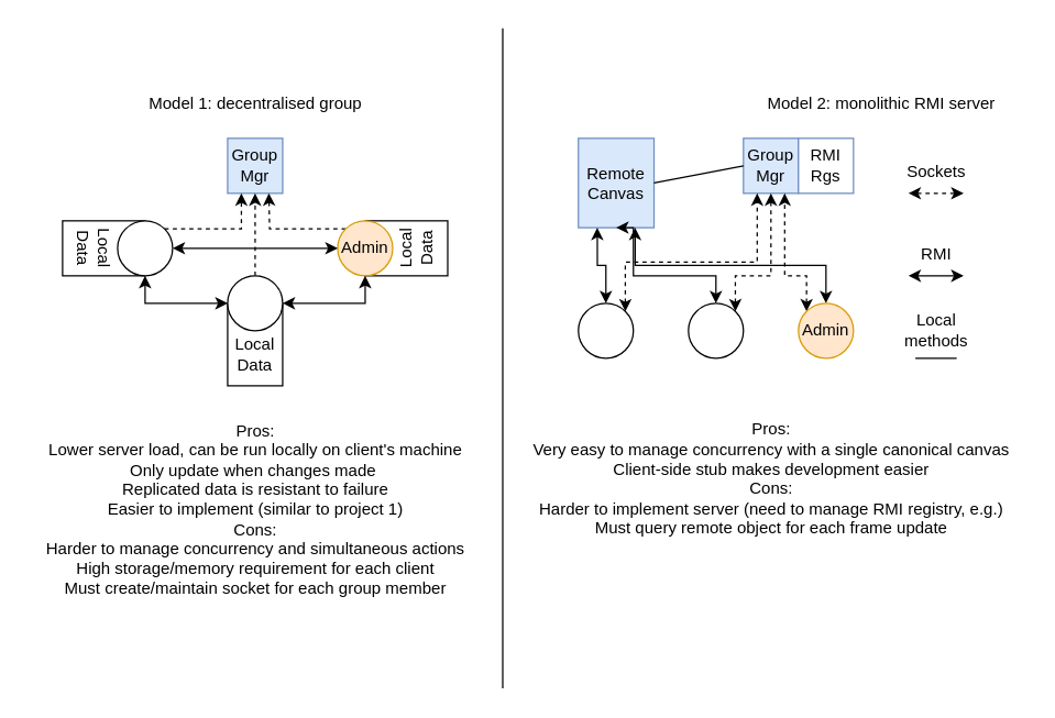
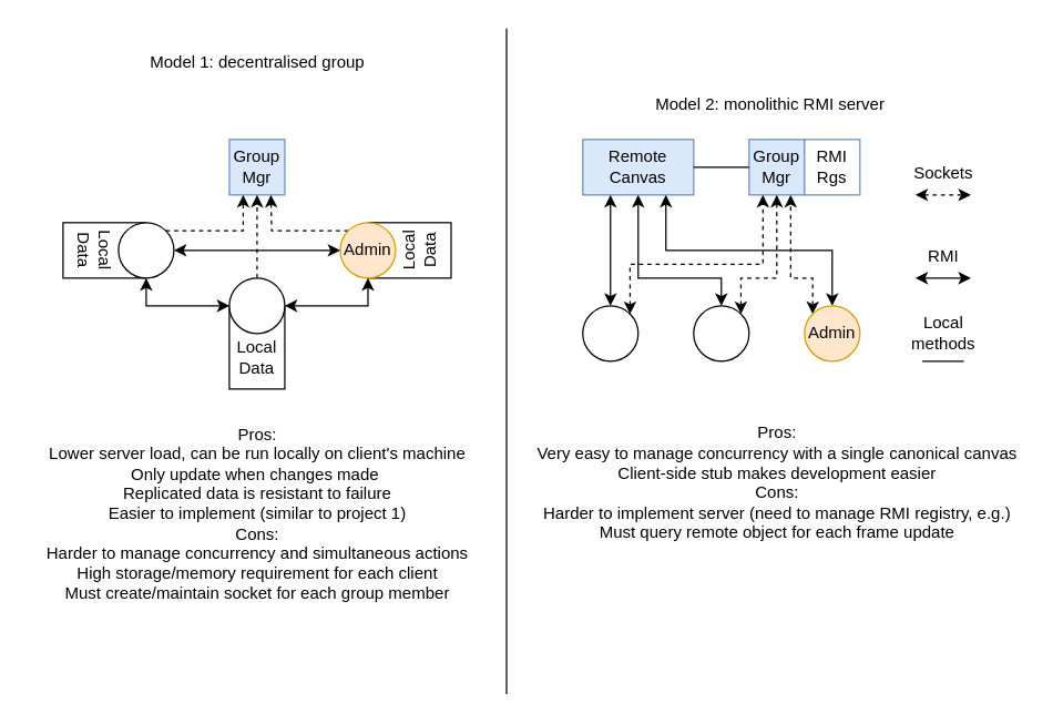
  <mxCell id="0" />
  <mxCell id="1" parent="0" />
  <mxCell id="2" value="&lt;br&gt;Local&lt;br&gt;Data" style="rounded=0;whiteSpace=wrap;html=1;rotation=90;" vertex="1" parent="1"><mxGeometry x="55" y="150" width="40" height="60" as="geometry" /></mxCell>
  <mxCell id="3" value="&lt;br&gt;Local&lt;br&gt;Data" style="rounded=0;whiteSpace=wrap;html=1;rotation=-90;" vertex="1" parent="1"><mxGeometry x="275" y="150" width="40" height="60" as="geometry" /></mxCell>
  <mxCell id="4" value="&lt;br&gt;Local&lt;br&gt;Data" style="rounded=0;whiteSpace=wrap;html=1;" vertex="1" parent="1"><mxGeometry x="165" y="220" width="40" height="60" as="geometry" /></mxCell>
  <mxCell id="5" value="Group&lt;br&gt;Mgr" style="whiteSpace=wrap;html=1;aspect=fixed;fillColor=#dae8fc;strokeColor=#6c8ebf;" vertex="1" parent="1"><mxGeometry x="165" y="100" width="40" height="40" as="geometry" /></mxCell>
  <mxCell id="6" style="edgeStyle=orthogonalEdgeStyle;rounded=0;orthogonalLoop=1;jettySize=auto;html=1;exitX=0;exitY=0;exitDx=0;exitDy=0;dashed=1;" edge="1" parent="1" source="7"><mxGeometry relative="1" as="geometry"><mxPoint x="195" y="140" as="targetPoint" /></mxGeometry></mxCell>
  <mxCell id="7" value="Admin" style="ellipse;whiteSpace=wrap;html=1;aspect=fixed;fillColor=#ffe6cc;strokeColor=#d79b00;" vertex="1" parent="1"><mxGeometry x="245" y="160" width="40" height="40" as="geometry" /></mxCell>
  <mxCell id="8" style="edgeStyle=orthogonalEdgeStyle;rounded=0;orthogonalLoop=1;jettySize=auto;html=1;exitX=0.5;exitY=0;exitDx=0;exitDy=0;entryX=0.5;entryY=1;entryDx=0;entryDy=0;dashed=1;" edge="1" parent="1" source="11" target="5"><mxGeometry relative="1" as="geometry" /></mxCell>
  <mxCell id="9" style="edgeStyle=orthogonalEdgeStyle;rounded=0;orthogonalLoop=1;jettySize=auto;html=1;exitX=1;exitY=0.5;exitDx=0;exitDy=0;entryX=0.5;entryY=1;entryDx=0;entryDy=0;startArrow=classic;startFill=1;" edge="1" parent="1" source="11" target="7"><mxGeometry relative="1" as="geometry" /></mxCell>
  <mxCell id="10" style="edgeStyle=orthogonalEdgeStyle;rounded=0;orthogonalLoop=1;jettySize=auto;html=1;exitX=0;exitY=0.5;exitDx=0;exitDy=0;entryX=0.5;entryY=1;entryDx=0;entryDy=0;startArrow=classic;startFill=1;" edge="1" parent="1" source="11" target="14"><mxGeometry relative="1" as="geometry" /></mxCell>
  <mxCell id="11" value="" style="ellipse;whiteSpace=wrap;html=1;aspect=fixed;" vertex="1" parent="1"><mxGeometry x="165" y="200" width="40" height="40" as="geometry" /></mxCell>
  <mxCell id="12" style="edgeStyle=orthogonalEdgeStyle;rounded=0;orthogonalLoop=1;jettySize=auto;html=1;exitX=1;exitY=0;exitDx=0;exitDy=0;entryX=0.25;entryY=1;entryDx=0;entryDy=0;dashed=1;" edge="1" parent="1" source="14" target="5"><mxGeometry relative="1" as="geometry" /></mxCell>
  <mxCell id="13" style="edgeStyle=orthogonalEdgeStyle;rounded=0;orthogonalLoop=1;jettySize=auto;html=1;exitX=1;exitY=0.5;exitDx=0;exitDy=0;entryX=0;entryY=0.5;entryDx=0;entryDy=0;startArrow=classic;startFill=1;" edge="1" parent="1" source="14" target="7"><mxGeometry relative="1" as="geometry" /></mxCell>
  <mxCell id="14" value="" style="ellipse;whiteSpace=wrap;html=1;aspect=fixed;" vertex="1" parent="1"><mxGeometry y="160" width="40" height="40" as="geometry" x="85" /></mxCell>
- <mxCell id="15" value="Model 1: decentralised group" style="text;html=1;align=center;verticalAlign=middle;resizable=0;points=[];autosize=1;strokeColor=none;fillColor=none;" vertex="1" parent="1"><mxGeometry x="95" y="60" width="180" height="30" as="geometry" /></mxCell>
- <mxCell id="16" value="Model 2: monolithic RMI server" style="text;html=1;align=center;verticalAlign=middle;resizable=0;points=[];autosize=1;strokeColor=none;fillColor=none;" vertex="1" parent="1"><mxGeometry x="545" y="60" width="190" height="30" as="geometry" /></mxCell>
- <mxCell id="17" value="Remote&lt;br&gt;Canvas" style="rounded=0;whiteSpace=wrap;html=1;fillColor=#dae8fc;strokeColor=#6c8ebf;" vertex="1" parent="1"><mxGeometry x="420" y="100" width="55" height="65" as="geometry" /></mxCell>
+ <mxCell id="15" value="Model 1: decentralised group" style="text;html=1;align=center;verticalAlign=middle;resizable=0;points=[];autosize=1;strokeColor=none;fillColor=none;" vertex="1" parent="1"><mxGeometry x="95" y="30" width="180" height="30" as="geometry" /></mxCell>
+ <mxCell id="16" value="Model 2: monolithic RMI server" style="text;html=1;align=center;verticalAlign=middle;resizable=0;points=[];autosize=1;strokeColor=none;fillColor=none;" vertex="1" parent="1"><mxGeometry x="460" y="60" width="190" height="30" as="geometry" /></mxCell>
+ <mxCell id="17" value="Remote&lt;br&gt;Canvas" style="rounded=0;whiteSpace=wrap;html=1;fillColor=#dae8fc;strokeColor=#6c8ebf;" vertex="1" parent="1"><mxGeometry x="420" y="100" width="80" height="40" as="geometry" /></mxCell>
  <mxCell id="18" value="Group&lt;br&gt;Mgr" style="whiteSpace=wrap;html=1;aspect=fixed;fillColor=#dae8fc;strokeColor=#6c8ebf;" vertex="1" parent="1"><mxGeometry x="540" y="100" width="40" height="40" as="geometry" /></mxCell>
  <mxCell id="19" style="edgeStyle=orthogonalEdgeStyle;rounded=0;orthogonalLoop=1;jettySize=auto;html=1;exitX=0.5;exitY=0;exitDx=0;exitDy=0;entryX=0.25;entryY=1;entryDx=0;entryDy=0;startArrow=classic;startFill=1;" edge="1" parent="1" source="21" target="17"><mxGeometry relative="1" as="geometry" /></mxCell>
  <mxCell id="20" style="edgeStyle=orthogonalEdgeStyle;rounded=0;orthogonalLoop=1;jettySize=auto;html=1;exitX=1;exitY=0;exitDx=0;exitDy=0;entryX=0.25;entryY=1;entryDx=0;entryDy=0;startArrow=classic;startFill=1;dashed=1;" edge="1" parent="1" source="21" target="18"><mxGeometry relative="1" as="geometry"><Array as="points"><mxPoint x="454" y="190" /><mxPoint x="550" y="190" /></Array></mxGeometry></mxCell>
  <mxCell id="21" value="" style="ellipse;whiteSpace=wrap;html=1;aspect=fixed;" vertex="1" parent="1"><mxGeometry x="420" y="220" width="40" height="40" as="geometry" /></mxCell>
  <mxCell id="22" style="edgeStyle=orthogonalEdgeStyle;rounded=0;orthogonalLoop=1;jettySize=auto;html=1;exitX=0.5;exitY=0;exitDx=0;exitDy=0;entryX=0.5;entryY=1;entryDx=0;entryDy=0;startArrow=classic;startFill=1;" edge="1" parent="1" source="24" target="17"><mxGeometry relative="1" as="geometry"><Array as="points"><mxPoint x="520" y="200" /><mxPoint x="460" y="200" /></Array></mxGeometry></mxCell>
  <mxCell id="23" style="edgeStyle=orthogonalEdgeStyle;rounded=0;orthogonalLoop=1;jettySize=auto;html=1;exitX=1;exitY=0;exitDx=0;exitDy=0;entryX=0.5;entryY=1;entryDx=0;entryDy=0;dashed=1;startArrow=classic;startFill=1;" edge="1" parent="1" source="24" target="18"><mxGeometry relative="1" as="geometry"><Array as="points"><mxPoint x="534" y="200" /><mxPoint x="560" y="200" /></Array></mxGeometry></mxCell>
  <mxCell id="24" value="" style="ellipse;whiteSpace=wrap;html=1;aspect=fixed;" vertex="1" parent="1"><mxGeometry x="500" y="220" width="40" height="40" as="geometry" /></mxCell>
  <mxCell id="25" style="edgeStyle=orthogonalEdgeStyle;rounded=0;orthogonalLoop=1;jettySize=auto;html=1;exitX=0.5;exitY=0;exitDx=0;exitDy=0;entryX=0.75;entryY=1;entryDx=0;entryDy=0;startArrow=classic;startFill=1;" edge="1" parent="1" source="27" target="17"><mxGeometry relative="1" as="geometry" /></mxCell>
  <mxCell id="26" style="edgeStyle=orthogonalEdgeStyle;rounded=0;orthogonalLoop=1;jettySize=auto;html=1;exitX=0;exitY=0;exitDx=0;exitDy=0;entryX=0.75;entryY=1;entryDx=0;entryDy=0;dashed=1;startArrow=classic;startFill=1;" edge="1" parent="1" source="27" target="18"><mxGeometry relative="1" as="geometry"><Array as="points"><mxPoint x="586" y="200" /><mxPoint x="570" y="200" /></Array></mxGeometry></mxCell>
  <mxCell id="27" value="Admin" style="ellipse;whiteSpace=wrap;html=1;aspect=fixed;fillColor=#ffe6cc;strokeColor=#d79b00;" vertex="1" parent="1"><mxGeometry x="580" y="220" width="40" height="40" as="geometry" /></mxCell>
  <mxCell id="28" value="RMI&lt;br&gt;Rgs" style="rounded=0;whiteSpace=wrap;html=1;fillColor=#ffffff;strokeColor=#6c8ebf;" vertex="1" parent="1"><mxGeometry x="580" y="100" width="40" height="40" as="geometry" /></mxCell>
  <mxCell id="29" value="" style="endArrow=classic;startArrow=classic;html=1;rounded=0;dashed=1;" edge="1" parent="1"><mxGeometry width="50" height="50" relative="1" as="geometry"><mxPoint x="660" y="140" as="sourcePoint" /><mxPoint x="700" y="140" as="targetPoint" /></mxGeometry></mxCell>
  <mxCell id="30" value="Sockets" style="text;html=1;align=center;verticalAlign=middle;resizable=0;points=[];autosize=1;strokeColor=none;fillColor=none;" vertex="1" parent="1"><mxGeometry x="645" y="110" width="70" height="30" as="geometry" /></mxCell>
  <mxCell id="31" value="" style="endArrow=classic;startArrow=classic;html=1;rounded=0;" edge="1" parent="1"><mxGeometry width="50" height="50" relative="1" as="geometry"><mxPoint x="660" y="200" as="sourcePoint" /><mxPoint x="700" y="200" as="targetPoint" /></mxGeometry></mxCell>
  <mxCell id="32" value="RMI" style="text;html=1;align=center;verticalAlign=middle;resizable=0;points=[];autosize=1;strokeColor=none;fillColor=none;" vertex="1" parent="1"><mxGeometry x="655" y="170" width="50" height="30" as="geometry" /></mxCell>
  <mxCell id="33" value="Pros:&lt;br&gt;Lower server load, can be run locally on client's machine&lt;br&gt;Only update when changes made&amp;nbsp;&lt;br&gt;Replicated data is resistant to failure&lt;br&gt;Easier to implement (similar to project 1)&lt;br&gt;Cons:&lt;br&gt;Harder to manage concurrency and simultaneous actions&lt;br&gt;High storage/memory requirement for each client&lt;br&gt;Must create/maintain socket for each group member" style="text;html=1;align=center;verticalAlign=middle;resizable=0;points=[];autosize=1;strokeColor=none;fillColor=none;" vertex="1" parent="1"><mxGeometry x="20" y="300" width="330" height="140" as="geometry" /></mxCell>
  <mxCell id="34" value="Pros:&lt;br&gt;Very easy to manage concurrency with a single canonical canvas&lt;br&gt;Client-side stub makes development easier&lt;br&gt;Cons:&lt;br&gt;Harder to implement server (need to manage RMI registry, e.g.)&lt;br&gt;Must query remote object for each frame update&lt;br&gt;&lt;br&gt;" style="text;html=1;align=center;verticalAlign=middle;resizable=0;points=[];autosize=1;strokeColor=none;fillColor=none;" vertex="1" parent="1"><mxGeometry x="375" y="300" width="370" height="110" as="geometry" /></mxCell>
  <mxCell id="35" value="" style="endArrow=none;html=1;rounded=0;" edge="1" parent="1"><mxGeometry width="50" height="50" relative="1" as="geometry"><mxPoint x="365" y="500" as="sourcePoint" /><mxPoint x="365" as="targetPoint" y="20" /></mxGeometry></mxCell>
  <mxCell id="36" value="Local&lt;br&gt;methods" style="text;html=1;align=center;verticalAlign=middle;resizable=0;points=[];autosize=1;strokeColor=none;fillColor=none;" vertex="1" parent="1"><mxGeometry x="645" y="220" width="70" height="40" as="geometry" /></mxCell>
  <mxCell id="37" value="" style="endArrow=none;html=1;rounded=0;" edge="1" parent="1"><mxGeometry width="50" height="50" relative="1" as="geometry"><mxPoint x="665" y="260" as="sourcePoint" /><mxPoint x="695" y="260" as="targetPoint" /></mxGeometry></mxCell>
  <mxCell id="38" value="" style="endArrow=none;html=1;rounded=0;exitX=1;exitY=0.5;exitDx=0;exitDy=0;entryX=0;entryY=0.5;entryDx=0;entryDy=0;" edge="1" parent="1" source="17" target="18"><mxGeometry width="50" height="50" relative="1" as="geometry"><mxPoint x="675" y="270" as="sourcePoint" /><mxPoint x="705" y="270" as="targetPoint" /></mxGeometry></mxCell>
